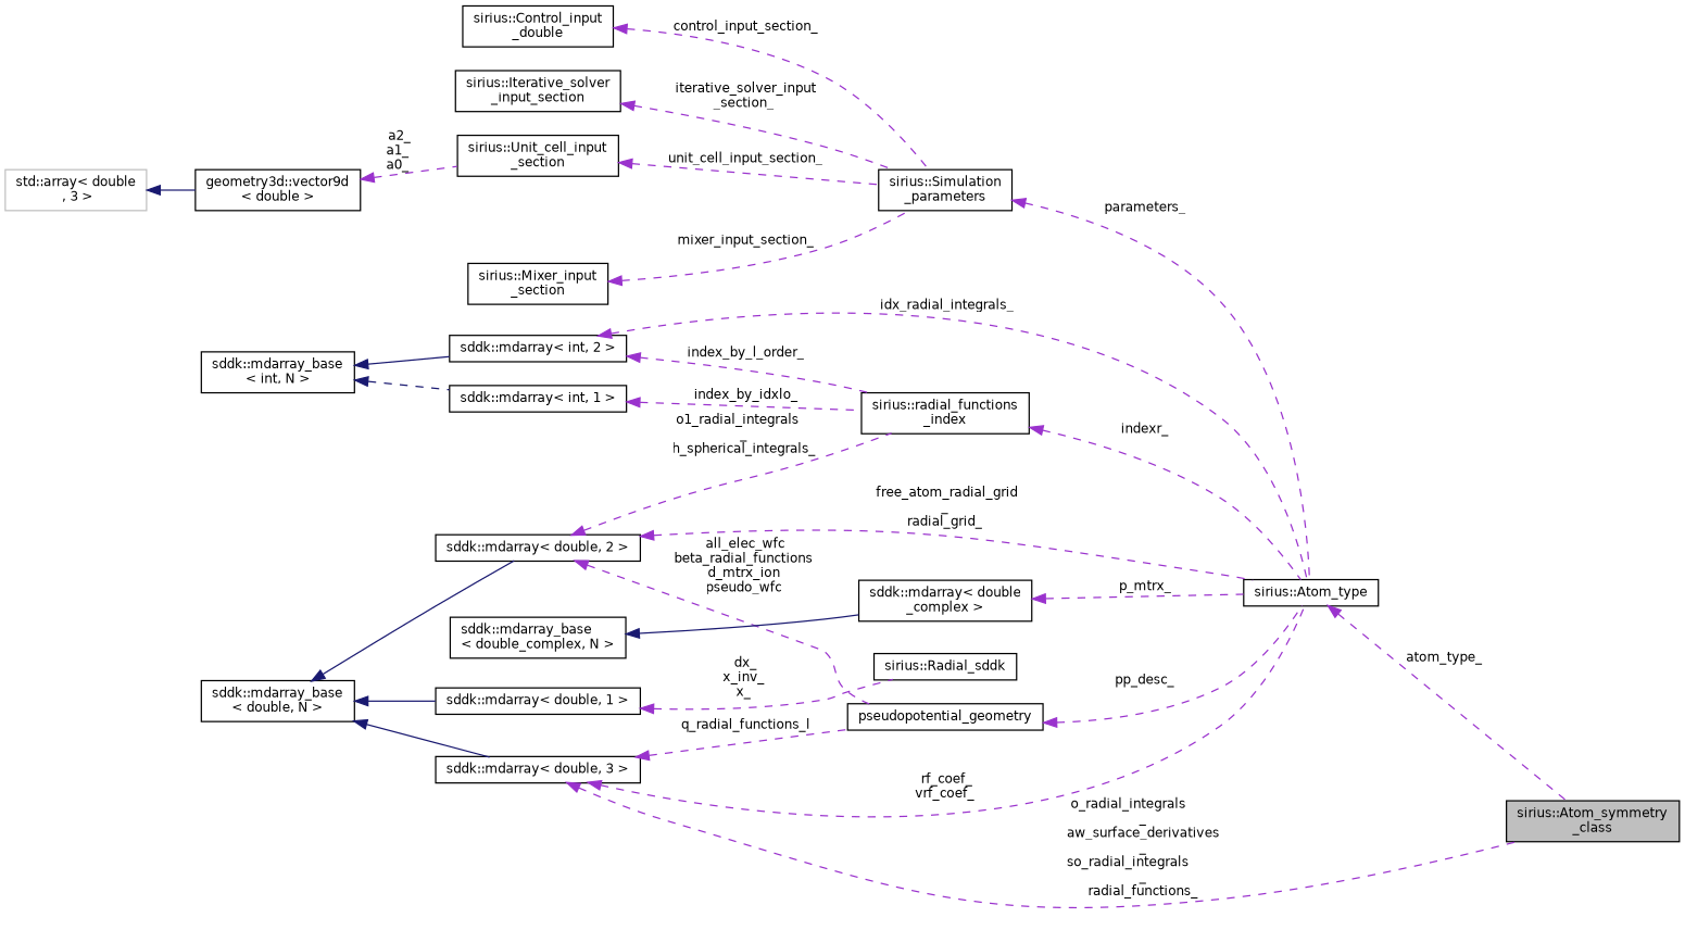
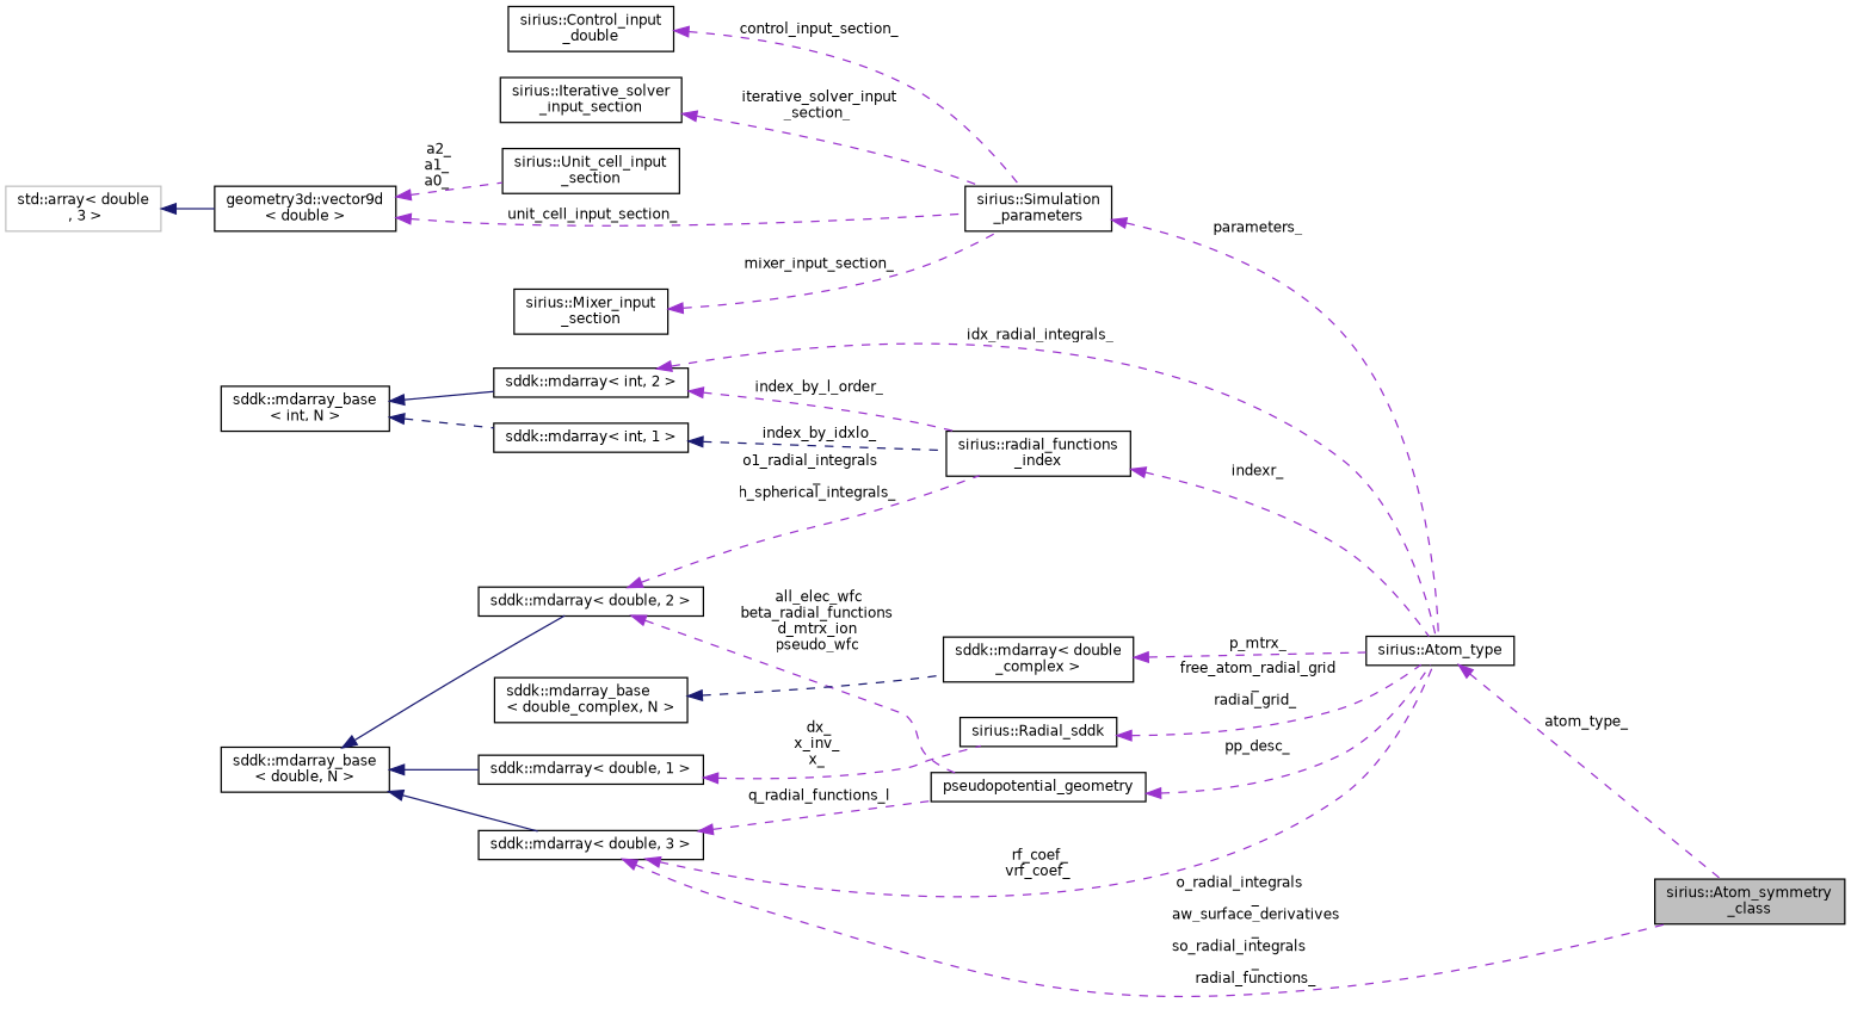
  digraph {
    rankdir=LR
    node [color=black fillcolor=white fontname=Helvetica fontsize=10 shape=record style=filled]
    edge [color=darkorchid3 dir=back fontname=Helvetica fontsize=10 labelfontname=Helvetica labelfontsize=10 style=dashed]
    n1 [fillcolor=grey75 fontcolor=black height=0.2 label="sirius::Atom_symmetry\l_class" width=0.4]
    n2 [height=0.2 label="sirius::Atom_type" width=0.4]
    n3 [height=0.2 label=pseudopotential_geometry width=0.4]
    n4 [height=0.2 label="sddk::mdarray\< double, 2 \>" width=0.4]
    n5 [height=0.2 label="sirius::radial_functions\l_index" width=0.4]
    n6 [height=0.2 label="sddk::mdarray_base\l\< double, N \>" width=0.4]
    n7 [height=0.2 label="sddk::mdarray\< double, 3 \>" width=0.4]
    n8 [height=0.2 label="sddk::mdarray\< double, 1 \>" width=0.4]
    n9 [height=0.2 label="sirius::Radial_sddk" width=0.4]
    n10 [height=0.2 label="sddk::mdarray\< int, 2 \>" width=0.4]
    n11 [height=0.2 label="sddk::mdarray_base\l\< int, N \>" width=0.4]
    n12 [height=0.2 label="sddk::mdarray\< int, 1 \>" width=0.4]
    n13 [height=0.2 label="sddk::mdarray\< double\l_complex \>" width=0.4]
    n14 [height=0.2 label="sddk::mdarray_base\l\< double_complex, N \>" width=0.4]
    n15 [height=0.2 label="sirius::Simulation\l_parameters" width=0.4]
    n16 [height=0.2 label="sirius::Iterative_solver\l_input_section" width=0.4]
    n17 [height=0.2 label="sirius::Unit_cell_input\l_section" width=0.4]
    n18 [height=0.2 label="geometry3d::vector9d\l\< double \>" width=0.4]
    n19 [color=grey75 height=0.2 label="std::array\< double\l , 3 \>" width=0.4]
    n20 [height=0.2 label="sirius::Mixer_input\l_section" width=0.4]
    n21 [height=0.2 label="sirius::Control_input\l_double" width=0.4]
    n2 -> n1 [label=" atom_type_"]
    n3 -> n2 [label=" pp_desc_"]
    n4 -> n3 [label=" all_elec_wfc\nbeta_radial_functions\nd_mtrx_ion\npseudo_wfc"]
    n4 -> n5 [label=" o1_radial_integrals\l_\nh_spherical_integrals_"]
    n5 -> n2 [label=" indexr_"]
    n6 -> n4 [color=midnightblue style=solid]
    n6 -> n7 [color=midnightblue style=solid]
    n6 -> n8 [color=midnightblue style=solid]
    n7 -> n1 [label=" o_radial_integrals\l_\naw_surface_derivatives\l_\nso_radial_integrals\l_\nradial_functions_"]
    n7 -> n2 [label=" rf_coef_\nvrf_coef_"]
    n7 -> n3 [label=" q_radial_functions_l"]
    n8 -> n9 [label=" dx_\nx_inv_\nx_"]
-   n4 -> n2 [label=" free_atom_radial_grid\l_\nradial_grid_"]
+   n9 -> n2 [label=" free_atom_radial_grid\l_\nradial_grid_"]
    n10 -> n2 [label=" idx_radial_integrals_"]
    n10 -> n5 [label=" index_by_l_order_"]
    n11 -> n10 [color=midnightblue style=solid]
    n11 -> n12 [color=midnightblue]
-   n12 -> n5 [label=" index_by_idxlo_"]
+   n12 -> n5 [color=midnightblue label=" index_by_idxlo_"]
    n13 -> n2 [label=" p_mtrx_"]
-   n14 -> n13 [color=midnightblue style=solid]
+   n14 -> n13 [color=midnightblue]
    n15 -> n2 [label=" parameters_"]
    n16 -> n15 [label=" iterative_solver_input\l_section_"]
-   n17 -> n15 [label=" unit_cell_input_section_"]
+   n18 -> n15 [label=" unit_cell_input_section_"]
    n18 -> n17 [label=" a2_\na1_\na0_"]
    n19 -> n18 [color=midnightblue style=solid]
    n20 -> n15 [label=" mixer_input_section_"]
    n21 -> n15 [label=" control_input_section_"]
  }
